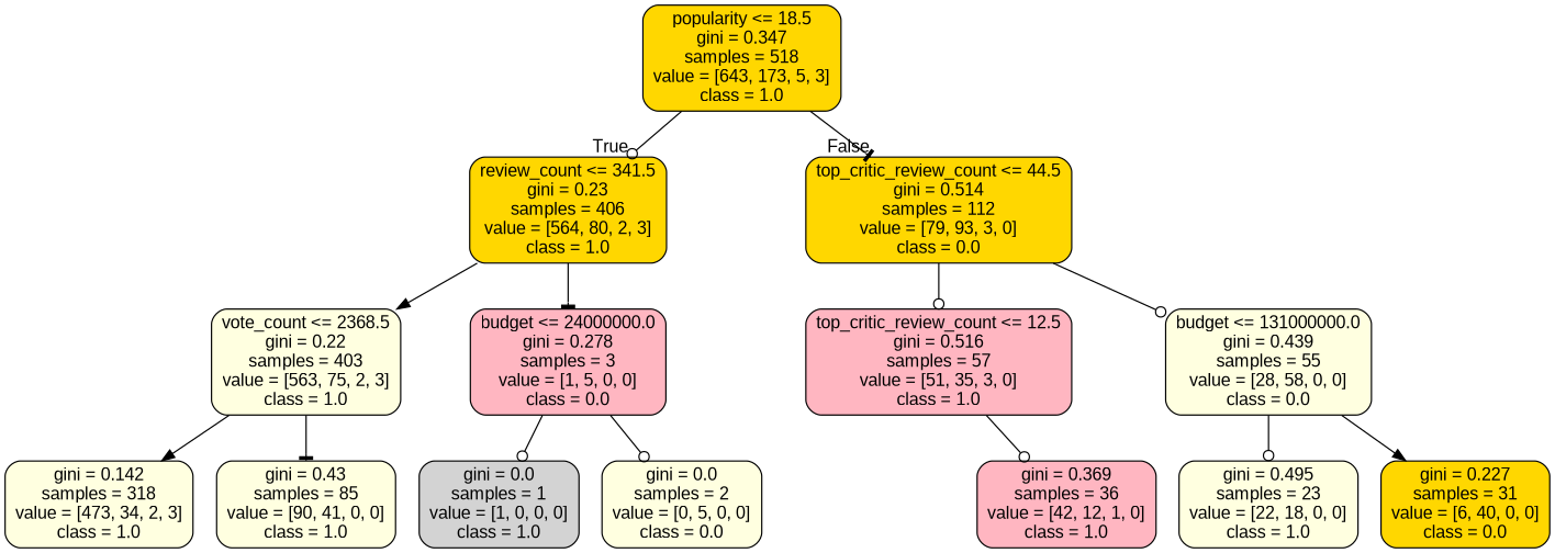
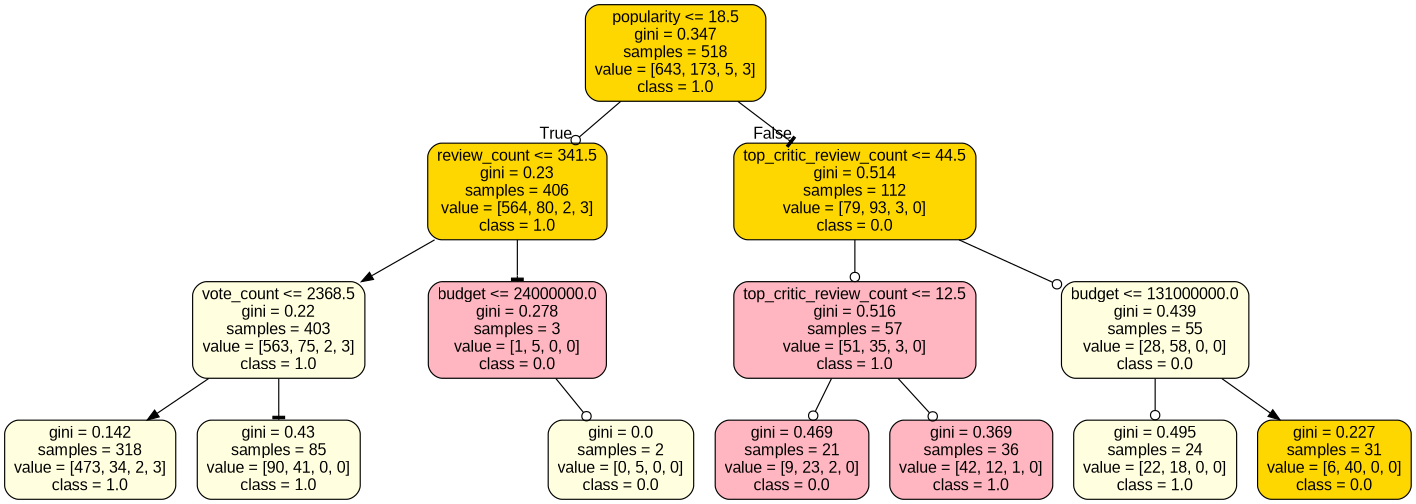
  digraph {
    fontname="Liberation Sans"
    node [color=black fillcolor=lightyellow fontname="Liberation Sans" shape=box style="filled, rounded"]
    edge [arrowhead=odot fontname="Liberation Sans"]
    n1 [fillcolor=gold label="popularity <= 18.5\ngini = 0.347\nsamples = 518\nvalue = [643, 173, 5, 3]\nclass = 1.0"]
    n2 [fillcolor=gold label="review_count <= 341.5\ngini = 0.23\nsamples = 406\nvalue = [564, 80, 2, 3]\nclass = 1.0"]
    n3 [fillcolor=gold label="top_critic_review_count <= 44.5\ngini = 0.514\nsamples = 112\nvalue = [79, 93, 3, 0]\nclass = 0.0"]
    n4 [label="vote_count <= 2368.5\ngini = 0.22\nsamples = 403\nvalue = [563, 75, 2, 3]\nclass = 1.0"]
    n5 [fillcolor=lightpink label="budget <= 24000000.0\ngini = 0.278\nsamples = 3\nvalue = [1, 5, 0, 0]\nclass = 0.0"]
    n6 [fillcolor=lightpink label="top_critic_review_count <= 12.5\ngini = 0.516\nsamples = 57\nvalue = [51, 35, 3, 0]\nclass = 1.0"]
    n7 [label="budget <= 131000000.0\ngini = 0.439\nsamples = 55\nvalue = [28, 58, 0, 0]\nclass = 0.0"]
    n8 [label="gini = 0.142\nsamples = 318\nvalue = [473, 34, 2, 3]\nclass = 1.0"]
    n9 [label="gini = 0.43\nsamples = 85\nvalue = [90, 41, 0, 0]\nclass = 1.0"]
-   n10 [fillcolor=lightgrey label="gini = 0.0\nsamples = 1\nvalue = [1, 0, 0, 0]\nclass = 1.0"]
    n11 [label="gini = 0.0\nsamples = 2\nvalue = [0, 5, 0, 0]\nclass = 0.0"]
+   n12 [fillcolor=lightpink label="gini = 0.469\nsamples = 21\nvalue = [9, 23, 2, 0]\nclass = 0.0"]
    n13 [fillcolor=lightpink label="gini = 0.369\nsamples = 36\nvalue = [42, 12, 1, 0]\nclass = 1.0"]
-   n14 [label="gini = 0.495\nsamples = 23\nvalue = [22, 18, 0, 0]\nclass = 1.0"]
+   n14 [label="gini = 0.495\nsamples = 24\nvalue = [22, 18, 0, 0]\nclass = 1.0"]
    n15 [fillcolor=gold label="gini = 0.227\nsamples = 31\nvalue = [6, 40, 0, 0]\nclass = 0.0"]
    n1 -> n2 [headlabel=True labelangle=45 labeldistance=2.5]
    n1 -> n3 [arrowhead=tee headlabel=False labelangle=-45 labeldistance=2.5]
    n2 -> n4 [arrowhead=normal]
    n2 -> n5 [arrowhead=tee]
    n3 -> n6
    n3 -> n7
    n4 -> n8 [arrowhead=normal]
    n4 -> n9 [arrowhead=tee]
-   n5 -> n10
    n5 -> n11
+   n6 -> n12
    n6 -> n13
    n7 -> n14
    n7 -> n15 [arrowhead=normal]
  }
